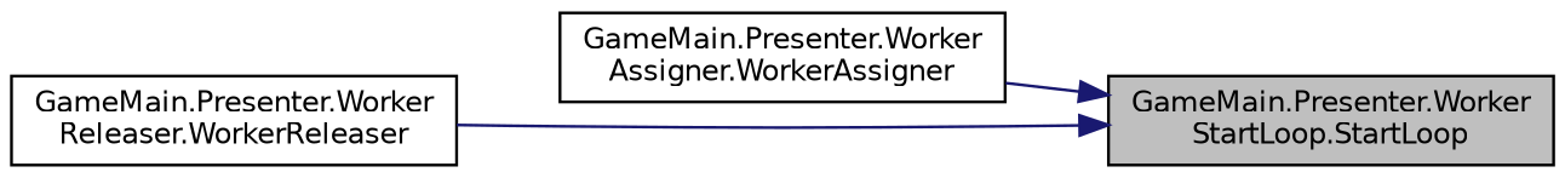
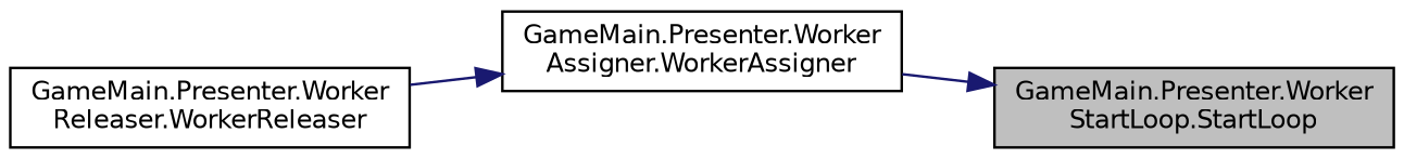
  digraph {
    rankdir=RL
    node [color=black fillcolor=white fontname=Helvetica fontsize=10 shape=record style=filled]
    edge [color=midnightblue dir=back fontname=Helvetica fontsize=10 labelfontname=Helvetica labelfontsize=10 style=solid]
    n1 [fillcolor=grey75 fontcolor=black height=0.2 label="GameMain.Presenter.Worker\lStartLoop.StartLoop" width=0.4]
    n2 [height=0.2 label="GameMain.Presenter.Worker\lAssigner.WorkerAssigner" width=0.4]
    n3 [height=0.2 label="GameMain.Presenter.Worker\lReleaser.WorkerReleaser" width=0.4]
    n1 -> n2
-   n1 -> n3
+   n2 -> n3
  }
